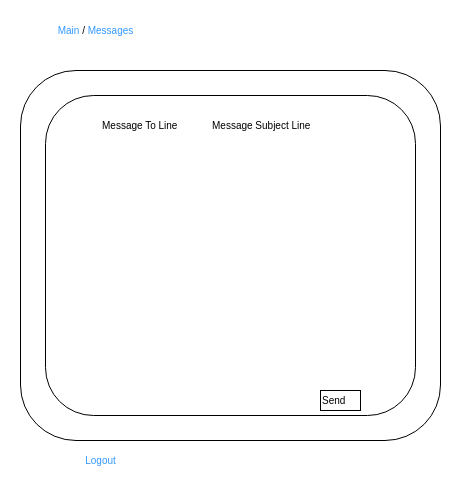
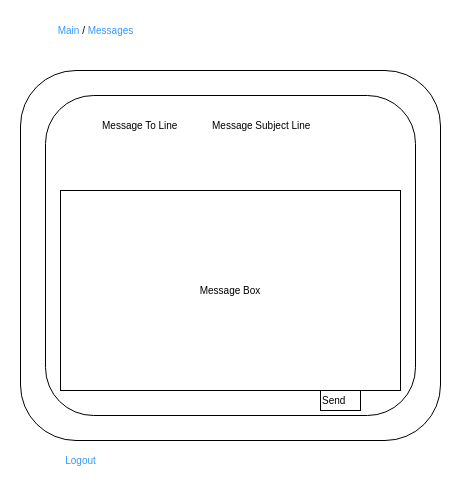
  <mxCell id="0" />
  <mxCell id="1" parent="0" />
  <mxCell id="2" value="" style="rounded=1;whiteSpace=wrap;html=1;" vertex="1" parent="1"><mxGeometry x="20" y="70" width="420" height="370" as="geometry" /></mxCell>
  <mxCell id="3" value="" style="rounded=1;whiteSpace=wrap;html=1;" vertex="1" parent="1"><mxGeometry x="45" y="95" width="370" height="320" as="geometry" /></mxCell>
  <mxCell id="4" value="&lt;font color=&quot;#3399ff&quot;&gt;Main &lt;/font&gt;/ &lt;font color=&quot;#3399ff&quot;&gt;Messages&lt;/font&gt;" style="text;html=1;align=center;verticalAlign=middle;resizable=0;points=[];autosize=1;fontSize=10;" vertex="1" parent="1"><mxGeometry x="50" y="20" width="90" height="20" as="geometry" /></mxCell>
- <mxCell id="5" value="&lt;font color=&quot;#3399ff&quot;&gt;Logout&lt;/font&gt;" style="text;html=1;align=center;verticalAlign=middle;resizable=0;points=[];autosize=1;fontSize=10;" vertex="1" parent="1"><mxGeometry x="75" y="450" width="50" height="20" as="geometry" /></mxCell>
+ <mxCell id="5" value="&lt;font color=&quot;#3399ff&quot;&gt;Logout&lt;/font&gt;" style="text;html=1;align=center;verticalAlign=middle;resizable=0;points=[];autosize=1;fontSize=10;" vertex="1" parent="1"><mxGeometry x="55" y="450" width="50" height="20" as="geometry" /></mxCell>
  <mxCell id="6" value="Message Subject Line" style="text;html=1;align=left;verticalAlign=middle;resizable=0;points=[];autosize=1;fontSize=10;" vertex="1" parent="1"><mxGeometry x="210" y="115" width="110" height="20" as="geometry" /></mxCell>
  <mxCell id="7" value="Message To Line" style="text;html=1;align=left;verticalAlign=middle;resizable=0;points=[];autosize=1;fontSize=10;" vertex="1" parent="1"><mxGeometry x="100" y="115" width="90" height="20" as="geometry" /></mxCell>
+ <mxCell id="8" value="Message Box" style="rounded=0;whiteSpace=wrap;html=1;fontSize=10;align=center;" vertex="1" parent="1"><mxGeometry x="60" y="190" width="340" height="200" as="geometry" /></mxCell>
  <mxCell id="9" value="Send" style="rounded=0;whiteSpace=wrap;html=1;fontSize=10;align=left;" vertex="1" parent="1"><mxGeometry x="320" y="390" width="40" height="20" as="geometry" /></mxCell>
